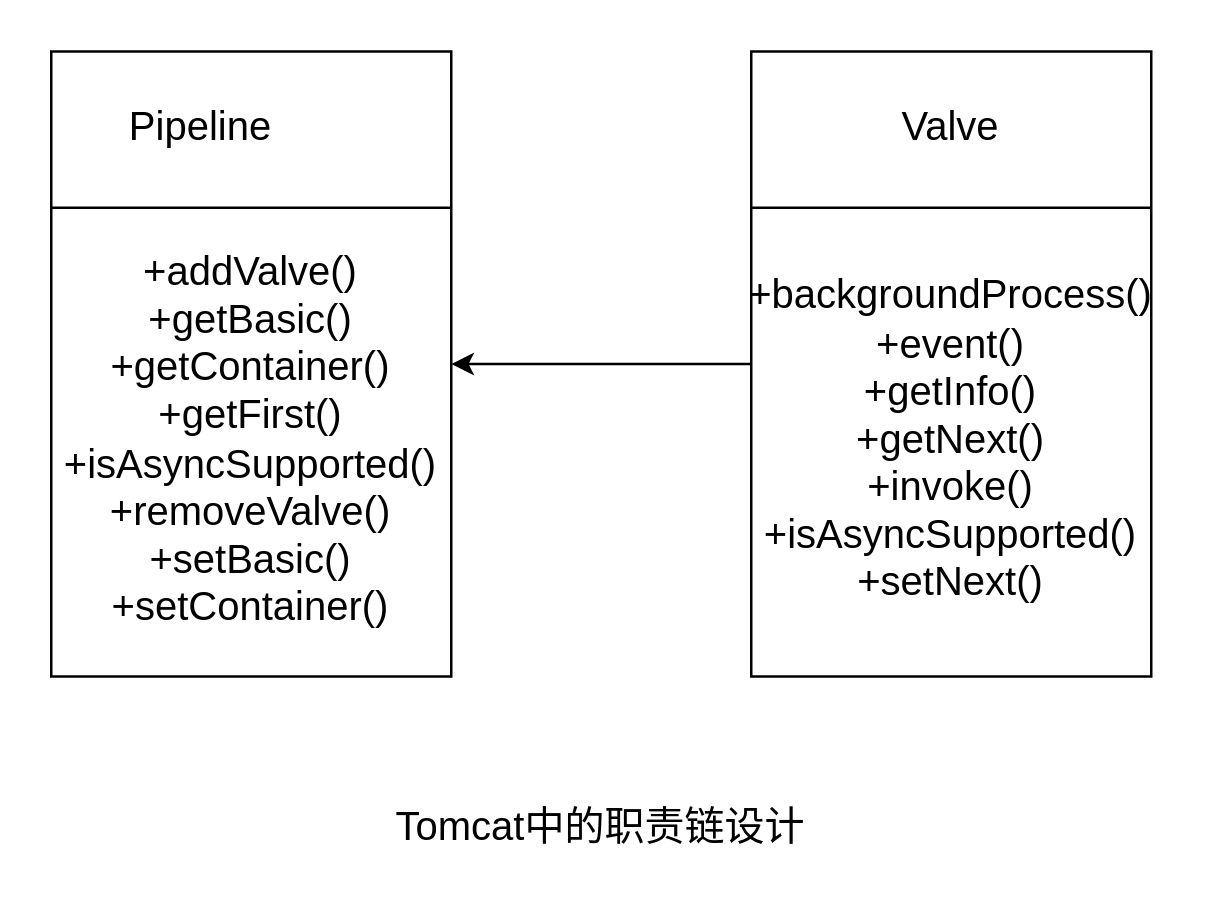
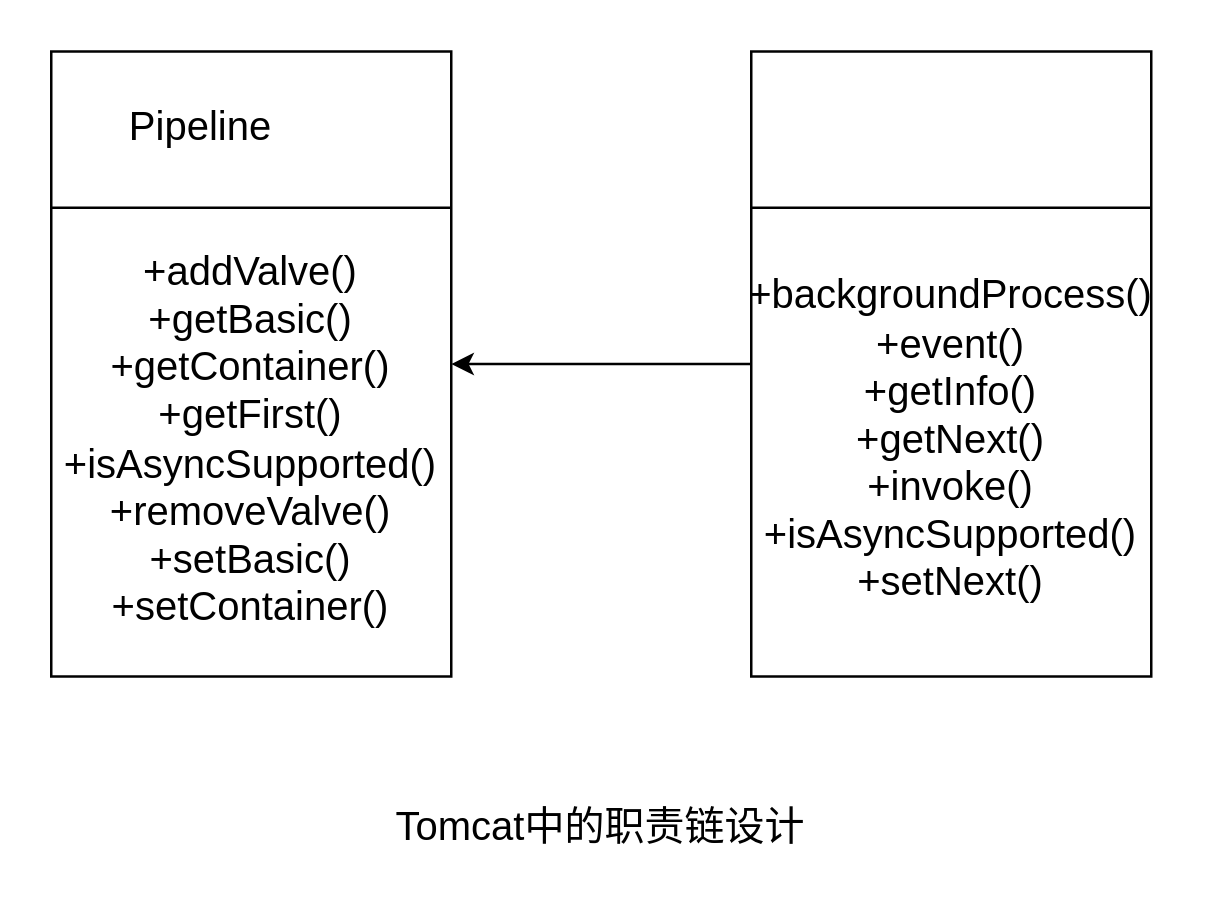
  <mxCell id="0" />
  <mxCell id="1" parent="0" />
  <mxCell id="2" value="Tomcat中的职责链设计" style="text;html=1;strokeColor=none;fillColor=none;align=center;verticalAlign=middle;whiteSpace=wrap;rounded=0;fontSize=16;" vertex="1" parent="1"><mxGeometry x="150" y="315" width="180" height="30" as="geometry" /></mxCell>
  <mxCell id="3" value="" style="rounded=0;whiteSpace=wrap;html=1;fontSize=16;" vertex="1" parent="1"><mxGeometry x="20" y="20" width="160" height="250" as="geometry" /></mxCell>
  <mxCell id="4" value="" style="endArrow=none;html=1;fontSize=16;entryX=1;entryY=0.25;entryDx=0;entryDy=0;exitX=0;exitY=0.25;exitDx=0;exitDy=0;" edge="1" parent="1" source="3" target="3"><mxGeometry width="50" height="50" relative="1" as="geometry"><mxPoint x="70" y="100" as="sourcePoint" /><mxPoint x="120" y="50" as="targetPoint" /></mxGeometry></mxCell>
  <mxCell id="5" value="Pipeline" style="text;html=1;strokeColor=none;fillColor=none;align=center;verticalAlign=middle;whiteSpace=wrap;rounded=0;fontSize=16;" vertex="1" parent="1"><mxGeometry x="60" y="40" width="40" height="20" as="geometry" /></mxCell>
  <mxCell id="6" value="+addValve()&lt;br&gt;+getBasic()&lt;br&gt;+getContainer()&lt;br&gt;+getFirst()&lt;br&gt;+isAsyncSupported()&lt;br&gt;+removeValve()&lt;br&gt;+setBasic()&lt;br&gt;+setContainer()" style="text;html=1;strokeColor=none;fillColor=none;align=center;verticalAlign=middle;whiteSpace=wrap;rounded=0;fontSize=16;" vertex="1" parent="1"><mxGeometry x="30" y="90" width="140" height="170" as="geometry" /></mxCell>
  <mxCell id="7" style="edgeStyle=orthogonalEdgeStyle;rounded=0;orthogonalLoop=1;jettySize=auto;html=1;entryX=1;entryY=0.5;entryDx=0;entryDy=0;fontSize=16;" edge="1" parent="1" source="8" target="3"><mxGeometry relative="1" as="geometry" /></mxCell>
  <mxCell id="8" value="" style="rounded=0;whiteSpace=wrap;html=1;fontSize=16;" vertex="1" parent="1"><mxGeometry x="300" y="20" width="160" height="250" as="geometry" /></mxCell>
  <mxCell id="9" value="" style="endArrow=none;html=1;fontSize=16;entryX=1;entryY=0.25;entryDx=0;entryDy=0;exitX=0;exitY=0.25;exitDx=0;exitDy=0;" edge="1" parent="1" source="8" target="8"><mxGeometry width="50" height="50" relative="1" as="geometry"><mxPoint x="350" y="100" as="sourcePoint" /><mxPoint x="400" y="50" as="targetPoint" /></mxGeometry></mxCell>
- <mxCell id="10" value="Valve" style="text;html=1;strokeColor=none;fillColor=none;align=center;verticalAlign=middle;whiteSpace=wrap;rounded=0;fontSize=16;" vertex="1" parent="1"><mxGeometry x="360" y="40" width="40" height="20" as="geometry" /></mxCell>
  <mxCell id="11" value="+backgroundProcess()&lt;br&gt;+event()&lt;br&gt;+getInfo()&lt;br&gt;+getNext()&lt;br&gt;+invoke()&lt;br&gt;+isAsyncSupported()&lt;br&gt;+setNext()" style="text;html=1;strokeColor=none;fillColor=none;align=center;verticalAlign=middle;whiteSpace=wrap;rounded=0;fontSize=16;" vertex="1" parent="1"><mxGeometry x="310" y="90" width="140" height="170" as="geometry" /></mxCell>
